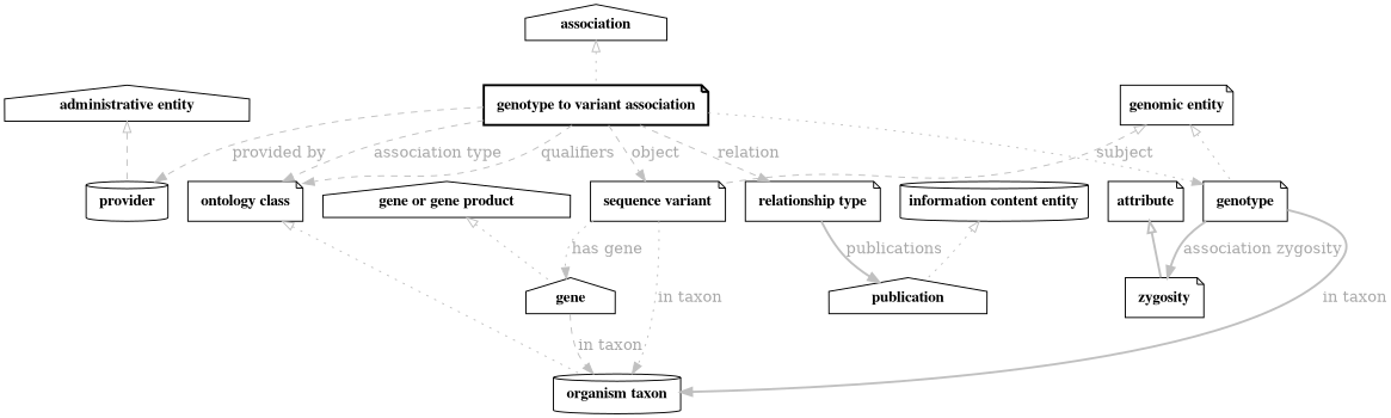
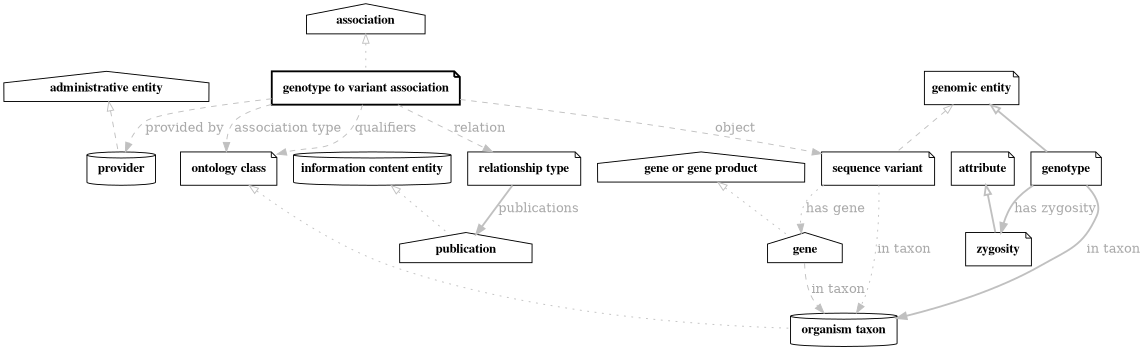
  digraph {
    fontsize=32
    penwidth=5
    node [color=black fontname="times bold" shape=note style=solid]
    edge [color=gray fontcolor=darkgray style=dashed]
    n1 [label=" genotype to variant association " style=bold]
    n2 [label=" provider " shape=cylinder]
    n3 [label=" ontology class "]
    n4 [label=" sequence variant "]
    n5 [label=" relationship type "]
    n6 [label=" genotype "]
    n7 [label=" publication " shape=house]
    n8 [label=" organism taxon " shape=cylinder]
    n9 [label=" gene " shape=house]
    n10 [label=" zygosity "]
    association [shape=house style=""]
    "administrative entity" [shape=house style=""]
    "information content entity" [shape=cylinder style=""]
    "genomic entity" [style=""]
    "gene or gene product" [shape=house style=""]
    attribute [style=""]
    n1 -> n2 [label="provided by"]
    n1 -> n3 [label=qualifiers]
    n1 -> n3 [label="association type"]
    n1 -> n4 [label=object]
    n1 -> n5 [label=relation]
-   n1 -> n6 [label=subject style=dotted]
    n3 -> n8 [arrowtail=onormal dir=back style=dotted]
    n4 -> n8 [label="in taxon" style=dotted]
    n4 -> n9 [label="has gene" style=dotted]
    n5 -> n7 [label=publications style=bold]
    n6 -> n8 [label="in taxon" style=bold]
-   n6 -> n10 [label="association zygosity" style=bold]
+   n6 -> n10 [label="has zygosity" style=bold]
    n9 -> n8 [label="in taxon"]
    association -> n1 [arrowtail=onormal dir=back style=dotted]
    "administrative entity" -> n2 [arrowtail=onormal dir=back]
    "information content entity" -> n7 [arrowtail=onormal dir=back style=dotted]
    "genomic entity" -> n4 [arrowtail=onormal dir=back]
-   "genomic entity" -> n6 [arrowtail=onormal dir=back style=dotted]
+   "genomic entity" -> n6 [arrowtail=onormal dir=back style=bold]
    "gene or gene product" -> n9 [arrowtail=onormal dir=back style=dotted]
    attribute -> n10 [arrowtail=onormal dir=back style=bold]
  }
